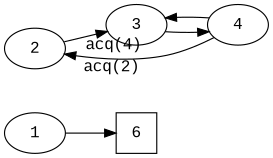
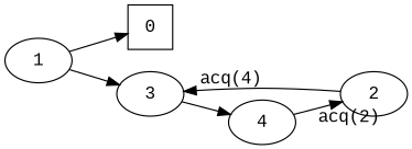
  digraph {
    fontname="Liberation Mono"
    rankdir=LR
    node [fontname="Liberation Mono"]
    edge [fontname="Liberation Mono"]
-   0 [shape=square label=6]
+   0 [shape=square]
    1
    2
    3
    4
    1 -> 0
    2 -> 3 [xlabel="acq(4)"]
    3 -> 4
    4 -> 2 [xlabel="acq(2)"]
-   4 -> 3
+   1 -> 3
  }
